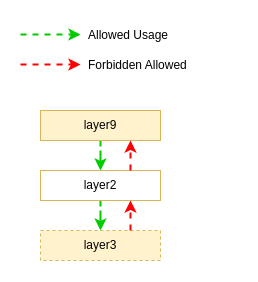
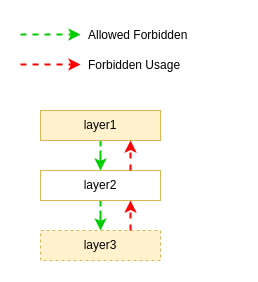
  <mxCell id="0" />
  <mxCell id="1" parent="0" />
  <mxCell id="2" style="edgeStyle=orthogonalEdgeStyle;rounded=0;orthogonalLoop=1;jettySize=auto;html=1;entryX=0.5;entryY=0;entryDx=0;entryDy=0;dashed=1;strokeColor=#00CC00;strokeWidth=2;" edge="1" parent="1" source="3" target="5"><mxGeometry relative="1" as="geometry" /></mxCell>
- <mxCell id="3" value="layer9" style="rounded=0;whiteSpace=wrap;html=1;fillColor=#fff2cc;strokeColor=#d6b656;" vertex="1" parent="1"><mxGeometry x="40" y="110" width="120" height="30" as="geometry" /></mxCell>
+ <mxCell id="3" value="layer1" style="rounded=0;whiteSpace=wrap;html=1;fillColor=#fff2cc;strokeColor=#d6b656;" vertex="1" parent="1"><mxGeometry x="40" y="110" width="120" height="30" as="geometry" /></mxCell>
  <mxCell id="4" style="edgeStyle=orthogonalEdgeStyle;rounded=0;orthogonalLoop=1;jettySize=auto;html=1;dashed=1;strokeColor=#00CC00;align=center;verticalAlign=middle;fontFamily=Helvetica;fontSize=11;fontColor=default;labelBackgroundColor=default;endArrow=classic;strokeWidth=2;" edge="1" parent="1" source="5" target="6"><mxGeometry relative="1" as="geometry" /></mxCell>
  <mxCell id="5" value="layer2" style="rounded=0;whiteSpace=wrap;html=1;fillColor=#ffffff;strokeColor=#d6b656;" vertex="1" parent="1"><mxGeometry x="40" y="170" width="120" height="30" as="geometry" /></mxCell>
  <mxCell id="6" value="layer3" style="rounded=0;whiteSpace=wrap;html=1;fillColor=#fff2cc;strokeColor=#d6b656;dashed=1;" vertex="1" parent="1"><mxGeometry x="40" y="230" width="120" height="30" as="geometry" /></mxCell>
  <mxCell id="7" style="edgeStyle=orthogonalEdgeStyle;rounded=0;orthogonalLoop=1;jettySize=auto;html=1;dashed=1;strokeColor=#00CC00;strokeWidth=2;" edge="1" parent="1"><mxGeometry relative="1" as="geometry"><mxPoint x="20" y="34" as="sourcePoint" /><mxPoint x="80" y="34" as="targetPoint" /></mxGeometry></mxCell>
  <mxCell id="8" style="edgeStyle=orthogonalEdgeStyle;rounded=0;orthogonalLoop=1;jettySize=auto;html=1;dashed=1;strokeColor=#FF0000;strokeWidth=2;" edge="1" parent="1"><mxGeometry relative="1" as="geometry"><mxPoint x="20" y="64" as="sourcePoint" /><mxPoint x="80" y="64" as="targetPoint" /></mxGeometry></mxCell>
- <mxCell id="9" value="Allowed Usage" style="text;html=1;align=left;verticalAlign=middle;whiteSpace=wrap;rounded=0;" vertex="1" parent="1"><mxGeometry x="86" y="20" width="150" height="30" as="geometry" /></mxCell>
- <mxCell id="10" value="Forbidden Allowed" style="text;html=1;align=left;verticalAlign=middle;whiteSpace=wrap;rounded=0;" vertex="1" parent="1"><mxGeometry x="86" y="50" width="150" height="30" as="geometry" /></mxCell>
+ <mxCell id="9" value="Allowed Forbidden" style="text;html=1;align=left;verticalAlign=middle;whiteSpace=wrap;rounded=0;" vertex="1" parent="1"><mxGeometry x="86" y="20" width="150" height="30" as="geometry" /></mxCell>
+ <mxCell id="10" value="Forbidden Usage" style="text;html=1;align=left;verticalAlign=middle;whiteSpace=wrap;rounded=0;" vertex="1" parent="1"><mxGeometry x="86" y="50" width="150" height="30" as="geometry" /></mxCell>
  <mxCell id="11" style="rounded=0;orthogonalLoop=1;jettySize=auto;html=1;entryX=0.75;entryY=1;entryDx=0;entryDy=0;dashed=1;strokeColor=#FF0000;strokeWidth=2;exitX=0.75;exitY=0;exitDx=0;exitDy=0;" edge="1" parent="1" source="6" target="5"><mxGeometry relative="1" as="geometry"><mxPoint x="170" y="305" as="sourcePoint" /><mxPoint x="170" y="425" as="targetPoint" /></mxGeometry></mxCell>
  <mxCell id="12" style="rounded=0;orthogonalLoop=1;jettySize=auto;html=1;entryX=0.75;entryY=1;entryDx=0;entryDy=0;dashed=1;strokeColor=#FF0000;strokeWidth=2;exitX=0.75;exitY=0;exitDx=0;exitDy=0;" edge="1" parent="1" source="5" target="3"><mxGeometry relative="1" as="geometry"><mxPoint x="140" y="190" as="sourcePoint" /><mxPoint x="140" y="160" as="targetPoint" /></mxGeometry></mxCell>
